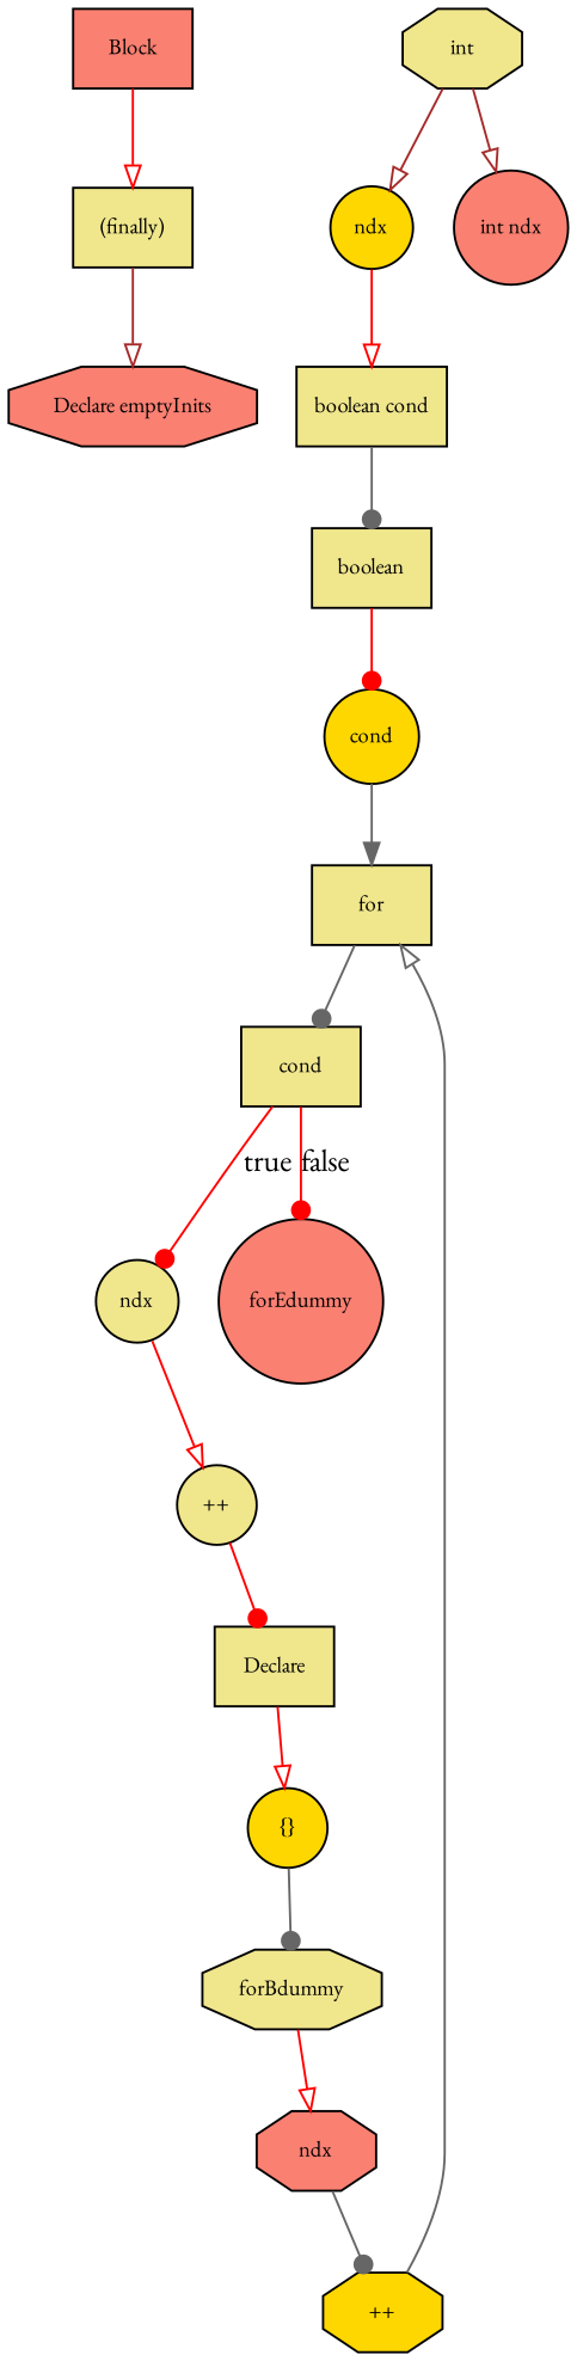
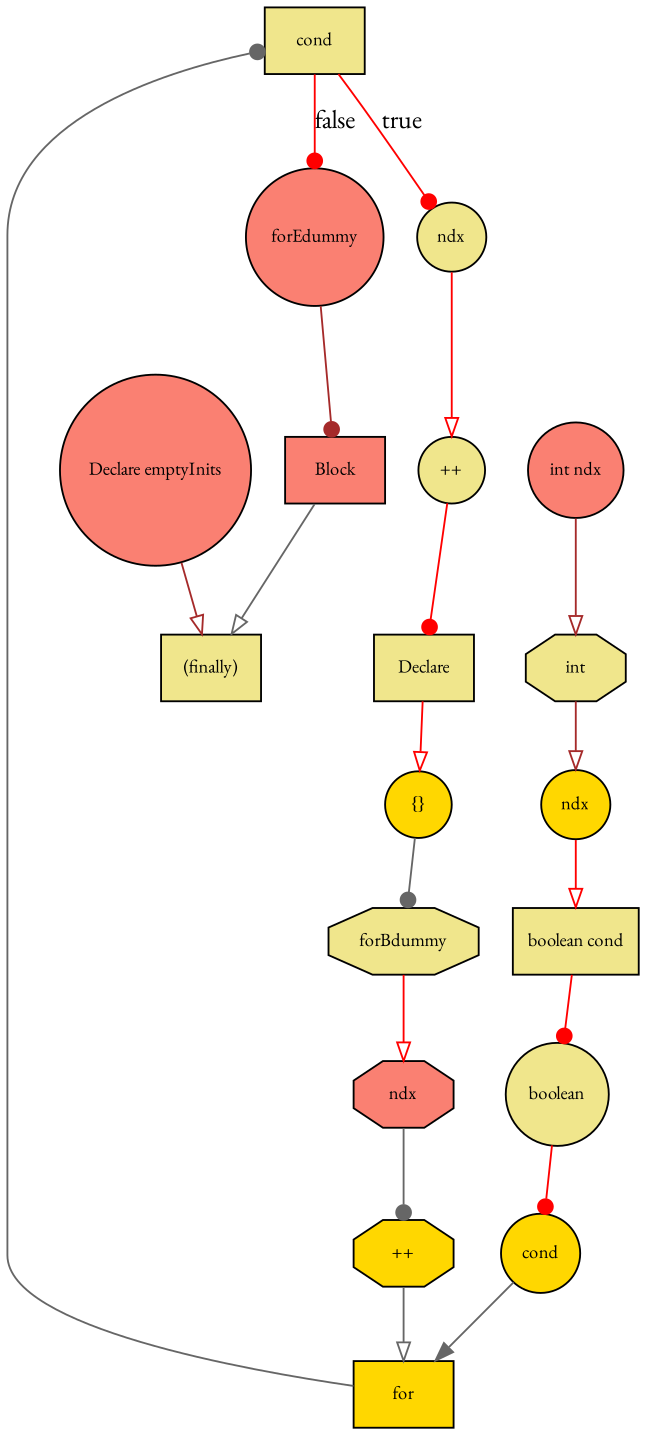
  digraph {
    fontname="EB Garamond"
    node [fillcolor=khaki fontname="EB Garamond" fontsize=10 shape=circle style=filled]
    edge [arrowhead=onormal color=red fontname="EB Garamond"]
    n1 [fillcolor=salmon label=Block shape=box]
    n2 [label="(finally)" shape=box]
-   n3 [fillcolor=salmon label="Declare emptyInits" shape=octagon]
-   n4 [label=for shape=box]
+   n3 [fillcolor=salmon label="Declare emptyInits"]
+   n4 [fillcolor=gold label=for shape=box]
    n5 [label=cond shape=box]
    n6 [label=ndx]
    n7 [fillcolor=salmon label=forEdummy]
    n8 [label="++"]
    n9 [label=Declare shape=box]
    n10 [fillcolor=gold label="{}"]
    n11 [label=forBdummy shape=octagon]
    n12 [fillcolor=salmon label=ndx shape=octagon]
    n13 [fillcolor=gold label="++" shape=octagon]
    n14 [fillcolor=gold label=cond]
-   n15 [label=boolean shape=box]
+   n15 [label=boolean]
    n16 [label="boolean cond" shape=box]
    n17 [fillcolor=gold label=ndx]
    n18 [label=int shape=octagon]
    n19 [fillcolor=salmon label="int ndx"]
-   n1 -> n2
-   n2 -> n3 [color=brown]
+   n1 -> n2 [color=gray40]
+   n3 -> n2 [color=brown]
    n4 -> n5 [arrowhead=dot color=gray40]
    n5 -> n6 [arrowhead=dot label=true]
    n5 -> n7 [arrowhead=dot label=false]
    n6 -> n8
+   n7 -> n1 [arrowhead=dot color=brown]
    n8 -> n9 [arrowhead=dot]
    n9 -> n10
    n10 -> n11 [arrowhead=dot color=gray40]
    n11 -> n12
    n12 -> n13 [arrowhead=dot color=gray40]
    n13 -> n4 [color=gray40]
    n14 -> n4 [arrowhead=normal color=gray40]
    n15 -> n14 [arrowhead=dot]
-   n16 -> n15 [arrowhead=dot color=gray40]
+   n16 -> n15 [arrowhead=dot]
    n17 -> n16
    n18 -> n17 [color=brown]
-   n18 -> n19 [color=brown]
+   n19 -> n18 [color=brown]
  }
